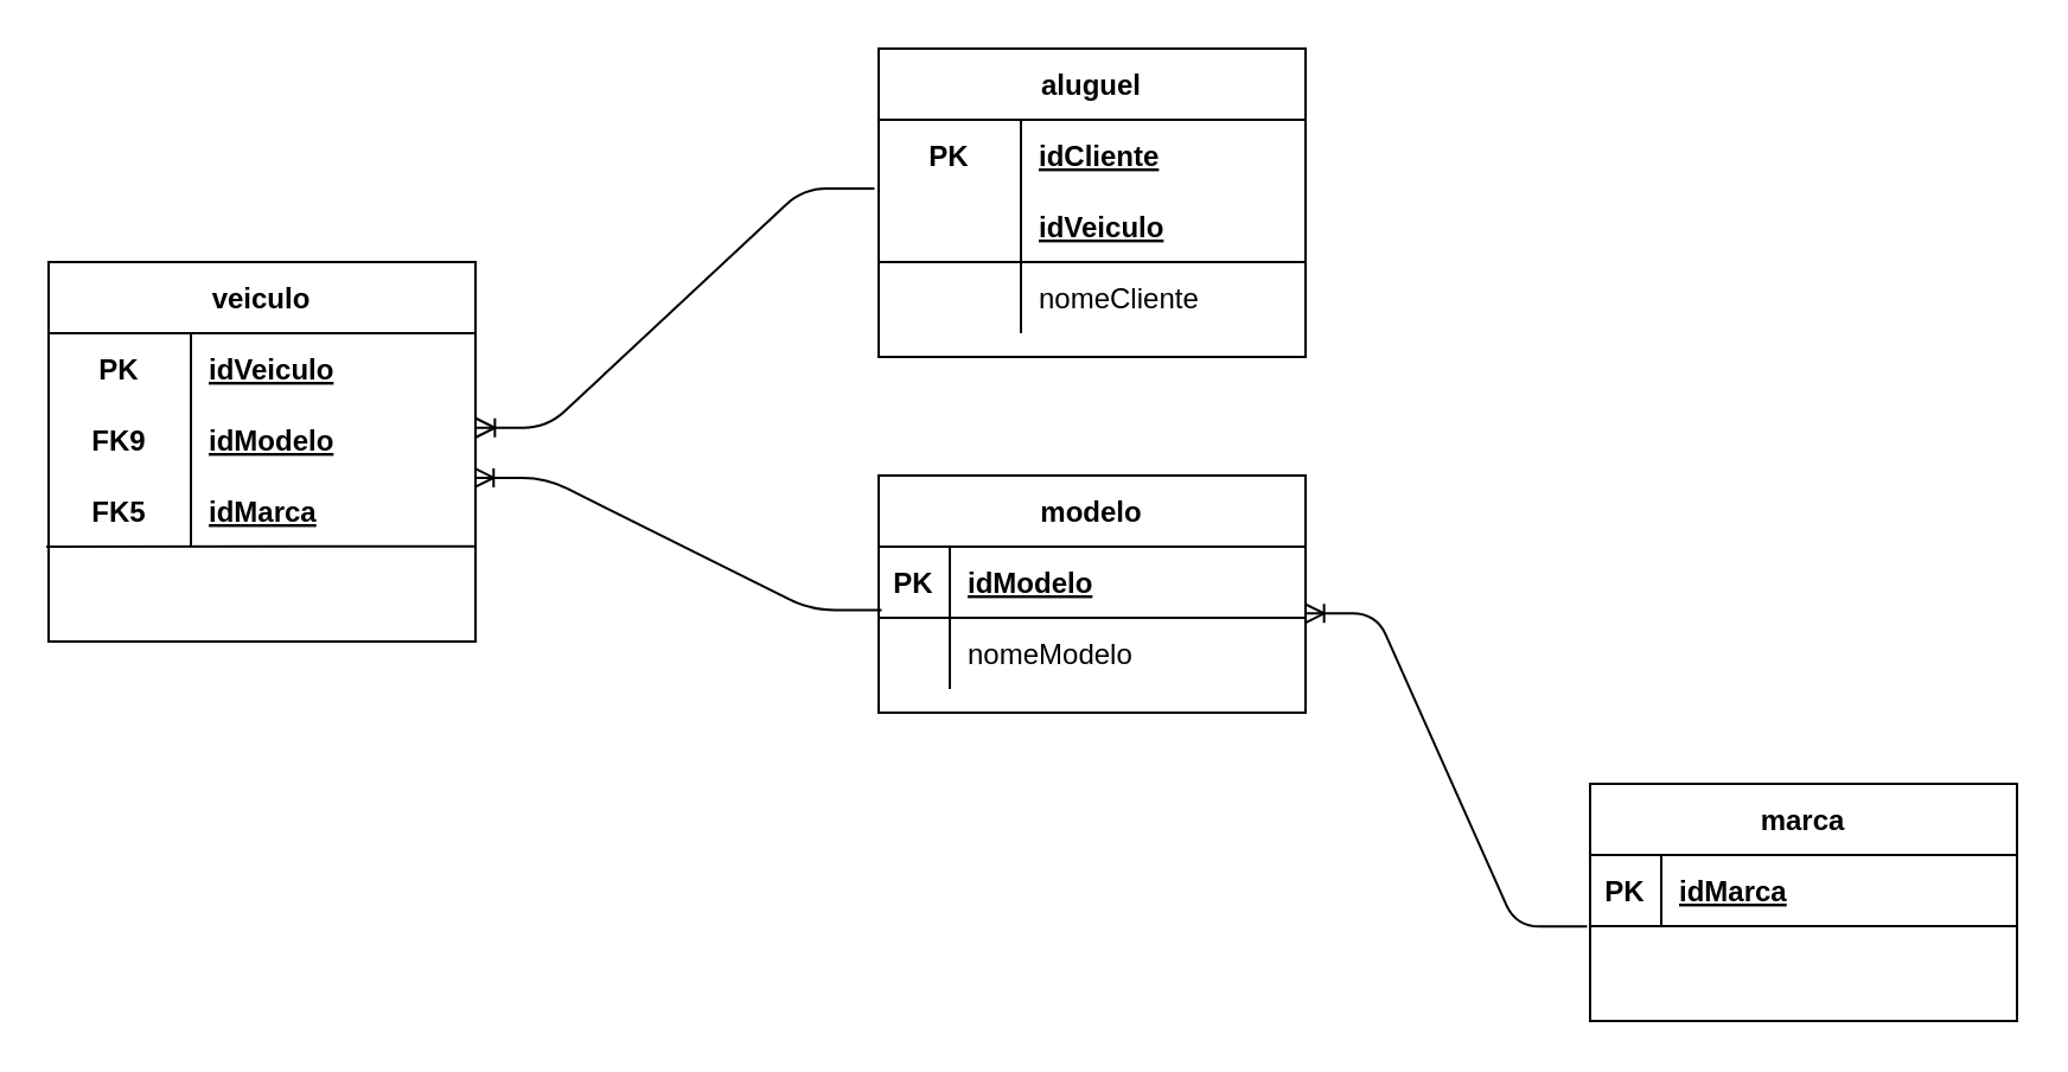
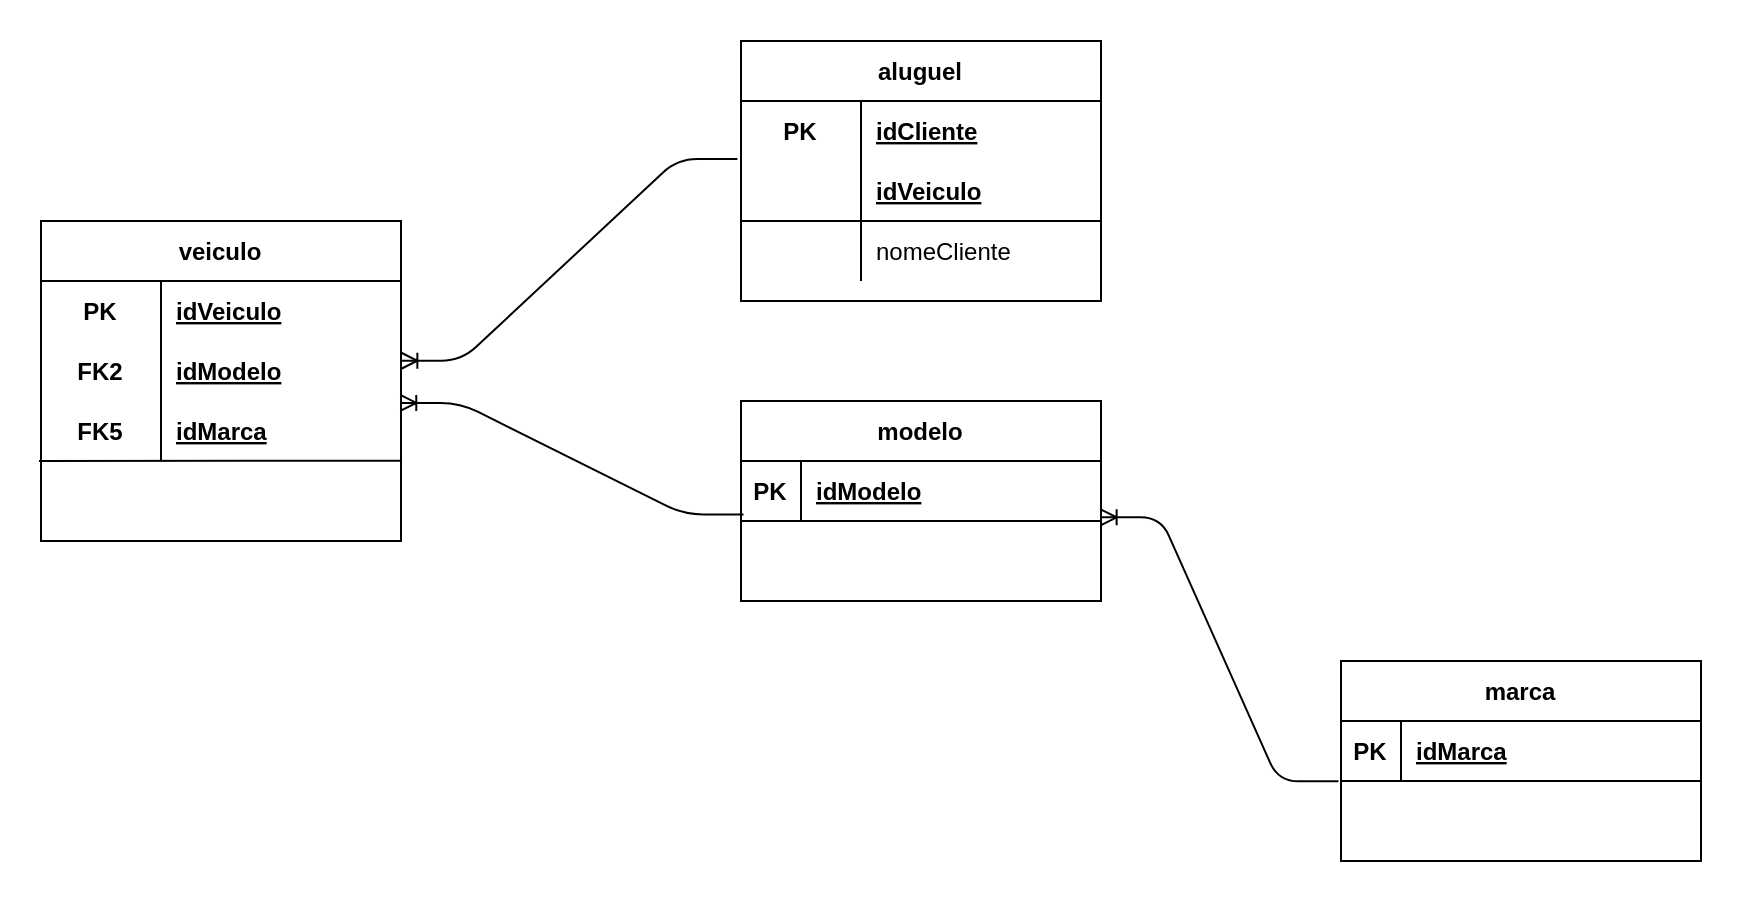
  <mxCell id="0" />
  <mxCell id="1" parent="0" />
  <mxCell id="2" value="veiculo" style="shape=table;startSize=30;container=1;collapsible=1;childLayout=tableLayout;fixedRows=1;rowLines=0;fontStyle=1;align=center;resizeLast=1;" vertex="1" parent="1"><mxGeometry x="20" y="110" width="180" height="160" as="geometry" /></mxCell>
  <mxCell id="3" value="" style="shape=partialRectangle;collapsible=0;dropTarget=0;pointerEvents=0;fillColor=none;top=0;left=0;bottom=0;right=0;points=[[0,0.5],[1,0.5]];portConstraint=eastwest;fontSize=23;horizontal=1;" vertex="1" parent="2"><mxGeometry y="30" width="180" height="30" as="geometry" /></mxCell>
  <mxCell id="4" value="PK" style="shape=partialRectangle;connectable=0;fillColor=none;top=0;left=0;bottom=0;right=0;fontStyle=1;overflow=hidden;" vertex="1" parent="3"><mxGeometry width="60" height="30" as="geometry" /></mxCell>
  <mxCell id="5" value="idVeiculo" style="shape=partialRectangle;connectable=0;fillColor=none;top=0;left=0;bottom=0;right=0;align=left;spacingLeft=6;fontStyle=5;overflow=hidden;" vertex="1" parent="3"><mxGeometry x="60" width="120" height="30" as="geometry" /></mxCell>
  <mxCell id="6" value="" style="shape=partialRectangle;collapsible=0;dropTarget=0;pointerEvents=0;fillColor=none;top=0;left=0;bottom=0;right=0;points=[[0,0.5],[1,0.5]];portConstraint=eastwest;labelBorderColor=none;labelBackgroundColor=none;fontSize=26;verticalAlign=middle;" vertex="1" parent="2"><mxGeometry y="60" width="180" height="30" as="geometry" /></mxCell>
- <mxCell id="7" value="FK9" style="shape=partialRectangle;connectable=0;fillColor=none;top=0;left=0;bottom=0;right=0;fontStyle=1;overflow=hidden;" vertex="1" parent="6"><mxGeometry width="60" height="30" as="geometry" /></mxCell>
+ <mxCell id="7" value="FK2" style="shape=partialRectangle;connectable=0;fillColor=none;top=0;left=0;bottom=0;right=0;fontStyle=1;overflow=hidden;" vertex="1" parent="6"><mxGeometry width="60" height="30" as="geometry" /></mxCell>
  <mxCell id="8" value="idModelo" style="shape=partialRectangle;connectable=0;fillColor=none;top=0;left=0;bottom=0;right=0;align=left;spacingLeft=6;fontStyle=5;overflow=hidden;" vertex="1" parent="6"><mxGeometry x="60" width="120" height="30" as="geometry" /></mxCell>
  <mxCell id="9" value="" style="shape=partialRectangle;collapsible=0;dropTarget=0;pointerEvents=0;fillColor=none;top=0;left=0;bottom=0;right=0;points=[[0,0.5],[1,0.5]];portConstraint=eastwest;" vertex="1" parent="2"><mxGeometry y="90" width="180" height="30" as="geometry" /></mxCell>
  <mxCell id="10" value="FK5" style="shape=partialRectangle;connectable=0;fillColor=none;top=0;left=0;bottom=0;right=0;fontStyle=1;overflow=hidden;" vertex="1" parent="9"><mxGeometry width="60" height="30" as="geometry" /></mxCell>
  <mxCell id="11" value="idMarca" style="shape=partialRectangle;connectable=0;fillColor=none;top=0;left=0;bottom=0;right=0;align=left;spacingLeft=6;fontStyle=5;overflow=hidden;" vertex="1" parent="9"><mxGeometry x="60" width="120" height="30" as="geometry" /></mxCell>
  <mxCell id="12" value="" style="endArrow=none;html=1;fontSize=23;entryX=1.003;entryY=0.994;entryDx=0;entryDy=0;entryPerimeter=0;" edge="1" parent="2" target="9"><mxGeometry width="50" height="50" relative="1" as="geometry"><mxPoint x="-1" y="120" as="sourcePoint" /><mxPoint x="160" y="120" as="targetPoint" /></mxGeometry></mxCell>
  <mxCell id="13" value="" style="shape=partialRectangle;collapsible=0;dropTarget=0;pointerEvents=0;fillColor=none;top=0;left=0;bottom=0;right=0;points=[[0,0.5],[1,0.5]];portConstraint=eastwest;" vertex="1" parent="2"><mxGeometry y="120" width="180" height="30" as="geometry" /></mxCell>
  <mxCell id="14" value="" style="shape=partialRectangle;connectable=0;fillColor=none;top=0;left=0;bottom=0;right=0;editable=1;overflow=hidden;" vertex="1" parent="13"><mxGeometry width="60" height="30" as="geometry" /></mxCell>
  <mxCell id="15" value="aluguel" style="shape=table;startSize=30;container=1;collapsible=1;childLayout=tableLayout;fixedRows=1;rowLines=0;fontStyle=1;align=center;resizeLast=1;" vertex="1" parent="1"><mxGeometry x="370" y="20" width="180" height="130" as="geometry" /></mxCell>
  <mxCell id="16" value="" style="shape=partialRectangle;collapsible=0;dropTarget=0;pointerEvents=0;fillColor=none;top=0;left=0;bottom=0;right=0;points=[[0,0.5],[1,0.5]];portConstraint=eastwest;" vertex="1" parent="15"><mxGeometry y="30" width="180" height="30" as="geometry" /></mxCell>
  <mxCell id="17" value="PK" style="shape=partialRectangle;connectable=0;fillColor=none;top=0;left=0;bottom=0;right=0;fontStyle=1;overflow=hidden;" vertex="1" parent="16"><mxGeometry width="60" height="30" as="geometry" /></mxCell>
  <mxCell id="18" value="idCliente" style="shape=partialRectangle;connectable=0;fillColor=none;top=0;left=0;bottom=0;right=0;align=left;spacingLeft=6;fontStyle=5;overflow=hidden;" vertex="1" parent="16"><mxGeometry x="60" width="120" height="30" as="geometry" /></mxCell>
  <mxCell id="19" value="" style="shape=partialRectangle;collapsible=0;dropTarget=0;pointerEvents=0;fillColor=none;top=0;left=0;bottom=1;right=0;points=[[0,0.5],[1,0.5]];portConstraint=eastwest;" vertex="1" parent="15"><mxGeometry y="60" width="180" height="30" as="geometry" /></mxCell>
  <mxCell id="20" value="idVeiculo" style="shape=partialRectangle;connectable=0;fillColor=none;top=0;left=0;bottom=0;right=0;align=left;spacingLeft=6;fontStyle=5;overflow=hidden;" vertex="1" parent="19"><mxGeometry x="60" width="120" height="30" as="geometry" /></mxCell>
  <mxCell id="21" value="" style="shape=partialRectangle;collapsible=0;dropTarget=0;pointerEvents=0;fillColor=none;top=0;left=0;bottom=0;right=0;points=[[0,0.5],[1,0.5]];portConstraint=eastwest;" vertex="1" parent="15"><mxGeometry y="90" width="180" height="30" as="geometry" /></mxCell>
  <mxCell id="22" value="" style="shape=partialRectangle;connectable=0;fillColor=none;top=0;left=0;bottom=0;right=0;editable=1;overflow=hidden;" vertex="1" parent="21"><mxGeometry width="60" height="30" as="geometry" /></mxCell>
  <mxCell id="23" value="nomeCliente" style="shape=partialRectangle;connectable=0;fillColor=none;top=0;left=0;bottom=0;right=0;align=left;spacingLeft=6;overflow=hidden;" vertex="1" parent="21"><mxGeometry x="60" width="120" height="30" as="geometry" /></mxCell>
  <mxCell id="24" value="modelo" style="shape=table;startSize=30;container=1;collapsible=1;childLayout=tableLayout;fixedRows=1;rowLines=0;fontStyle=1;align=center;resizeLast=1;labelBackgroundColor=none;fontSize=12;html=0;" vertex="1" parent="1"><mxGeometry x="370" y="200" width="180" height="100" as="geometry" /></mxCell>
  <mxCell id="25" value="" style="shape=partialRectangle;collapsible=0;dropTarget=0;pointerEvents=0;fillColor=none;top=0;left=0;bottom=1;right=0;points=[[0,0.5],[1,0.5]];portConstraint=eastwest;" vertex="1" parent="24"><mxGeometry y="30" width="180" height="30" as="geometry" /></mxCell>
  <mxCell id="26" value="PK" style="shape=partialRectangle;connectable=0;fillColor=none;top=0;left=0;bottom=0;right=0;fontStyle=1;overflow=hidden;" vertex="1" parent="25"><mxGeometry width="30" height="30" as="geometry" /></mxCell>
  <mxCell id="27" value="idModelo" style="shape=partialRectangle;connectable=0;fillColor=none;top=0;left=0;bottom=0;right=0;align=left;spacingLeft=6;fontStyle=5;overflow=hidden;" vertex="1" parent="25"><mxGeometry x="30" width="150" height="30" as="geometry" /></mxCell>
  <mxCell id="28" value="" style="shape=partialRectangle;collapsible=0;dropTarget=0;pointerEvents=0;fillColor=none;top=0;left=0;bottom=0;right=0;points=[[0,0.5],[1,0.5]];portConstraint=eastwest;" vertex="1" parent="24"><mxGeometry y="60" width="180" height="30" as="geometry" /></mxCell>
  <mxCell id="29" value="" style="shape=partialRectangle;connectable=0;fillColor=none;top=0;left=0;bottom=0;right=0;editable=1;overflow=hidden;" vertex="1" parent="28"><mxGeometry width="30" height="30" as="geometry" /></mxCell>
- <mxCell id="30" value="nomeModelo" style="shape=partialRectangle;connectable=0;fillColor=none;top=0;left=0;bottom=0;right=0;align=left;spacingLeft=6;overflow=hidden;" vertex="1" parent="28"><mxGeometry x="30" width="150" height="30" as="geometry" /></mxCell>
  <mxCell id="31" value="marca" style="shape=table;startSize=30;container=1;collapsible=1;childLayout=tableLayout;fixedRows=1;rowLines=0;fontStyle=1;align=center;resizeLast=1;labelBackgroundColor=none;fontSize=12;html=0;" vertex="1" parent="1"><mxGeometry x="670" y="330" width="180" height="100" as="geometry" /></mxCell>
  <mxCell id="32" value="" style="shape=partialRectangle;collapsible=0;dropTarget=0;pointerEvents=0;fillColor=none;top=0;left=0;bottom=1;right=0;points=[[0,0.5],[1,0.5]];portConstraint=eastwest;" vertex="1" parent="31"><mxGeometry y="30" width="180" height="30" as="geometry" /></mxCell>
  <mxCell id="33" value="PK" style="shape=partialRectangle;connectable=0;fillColor=none;top=0;left=0;bottom=0;right=0;fontStyle=1;overflow=hidden;" vertex="1" parent="32"><mxGeometry width="30" height="30" as="geometry" /></mxCell>
  <mxCell id="34" value="idMarca" style="shape=partialRectangle;connectable=0;fillColor=none;top=0;left=0;bottom=0;right=0;align=left;spacingLeft=6;fontStyle=5;overflow=hidden;" vertex="1" parent="32"><mxGeometry x="30" width="150" height="30" as="geometry" /></mxCell>
  <mxCell id="35" value="" style="shape=partialRectangle;collapsible=0;dropTarget=0;pointerEvents=0;fillColor=none;top=0;left=0;bottom=0;right=0;points=[[0,0.5],[1,0.5]];portConstraint=eastwest;" vertex="1" parent="31"><mxGeometry y="60" width="180" height="30" as="geometry" /></mxCell>
  <mxCell id="36" value="" style="shape=partialRectangle;connectable=0;fillColor=none;top=0;left=0;bottom=0;right=0;editable=1;overflow=hidden;" vertex="1" parent="35"><mxGeometry width="30" height="30" as="geometry" /></mxCell>
  <mxCell id="37" value="" style="edgeStyle=entityRelationEdgeStyle;fontSize=12;html=1;endArrow=ERoneToMany;entryX=1.001;entryY=0.329;entryDx=0;entryDy=0;entryPerimeter=0;exitX=-0.01;exitY=0.967;exitDx=0;exitDy=0;exitPerimeter=0;" edge="1" parent="1" source="16" target="6"><mxGeometry width="100" height="100" relative="1" as="geometry"><mxPoint x="270" y="370" as="sourcePoint" /><mxPoint x="370" y="270" as="targetPoint" /></mxGeometry></mxCell>
  <mxCell id="38" value="" style="edgeStyle=entityRelationEdgeStyle;fontSize=12;html=1;endArrow=ERoneToMany;entryX=0.998;entryY=1.033;entryDx=0;entryDy=0;entryPerimeter=0;exitX=0.007;exitY=0.89;exitDx=0;exitDy=0;exitPerimeter=0;" edge="1" parent="1" source="25" target="6"><mxGeometry width="100" height="100" relative="1" as="geometry"><mxPoint x="270" y="370" as="sourcePoint" /><mxPoint x="370" y="270" as="targetPoint" /></mxGeometry></mxCell>
  <mxCell id="39" value="" style="edgeStyle=entityRelationEdgeStyle;fontSize=12;html=1;endArrow=ERoneToMany;entryX=0.999;entryY=0.938;entryDx=0;entryDy=0;entryPerimeter=0;exitX=-0.007;exitY=0.005;exitDx=0;exitDy=0;exitPerimeter=0;" edge="1" parent="1" source="35" target="25"><mxGeometry width="100" height="100" relative="1" as="geometry"><mxPoint x="570" y="300" as="sourcePoint" /><mxPoint x="670" y="200" as="targetPoint" /></mxGeometry></mxCell>
